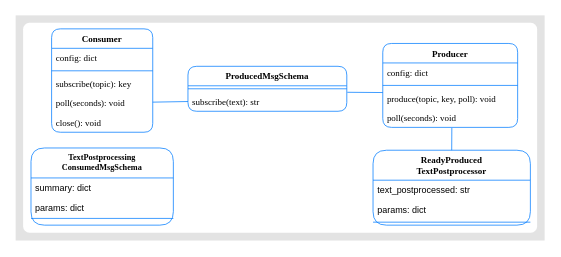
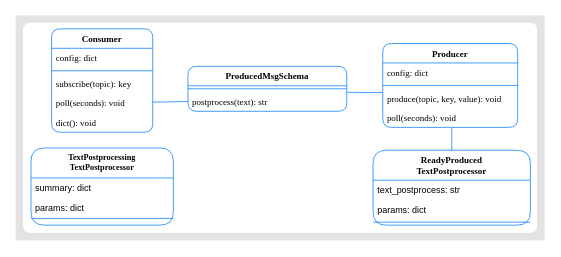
  <mxCell id="0" />
  <mxCell id="1" parent="0" />
  <mxCell id="2" value="" style="rounded=0;whiteSpace=wrap;html=1;fontFamily=Ubuntu;fontSource=https%3A%2F%2Ffonts.googleapis.com%2Fcss%3Ffamily%3DUbuntu;fontSize=8;align=left;arcSize=0;strokeColor=none;labelBorderColor=none;shadow=0;fillColor=#E3E3E3;" vertex="1" parent="1"><mxGeometry x="20" y="20" width="706" height="300.5" as="geometry" /></mxCell>
  <mxCell id="3" value="" style="rounded=1;whiteSpace=wrap;html=1;fontFamily=Ubuntu;fontSource=https%3A%2F%2Ffonts.googleapis.com%2Fcss%3Ffamily%3DUbuntu;fontSize=11;strokeColor=none;fillColor=#FFFFFF;arcSize=3;" vertex="1" parent="1"><mxGeometry x="30" y="30" width="686" height="280" as="geometry" /></mxCell>
  <mxCell id="4" value="ProducedMsgSchema" style="swimlane;fontStyle=1;align=center;verticalAlign=top;childLayout=stackLayout;horizontal=1;startSize=26;horizontalStack=0;resizeParent=1;resizeParentMax=0;resizeLast=0;collapsible=1;marginBottom=0;rounded=1;strokeColor=#007CFF;fontFamily=Ubuntu;fontSource=https%3A%2F%2Ffonts.googleapis.com%2Fcss%3Ffamily%3DUbuntu;" vertex="1" parent="1"><mxGeometry x="250" y="88" width="212" height="60" as="geometry" /></mxCell>
  <mxCell id="5" value="" style="line;strokeWidth=1;fillColor=none;align=left;verticalAlign=middle;spacingTop=-1;spacingLeft=3;spacingRight=3;rotatable=0;labelPosition=right;points=[];portConstraint=eastwest;strokeColor=#007CFF;" vertex="1" parent="4"><mxGeometry y="26" width="212" height="8" as="geometry" /></mxCell>
- <mxCell id="6" value="subscribe(text): str&#10;" style="text;strokeColor=none;fillColor=none;align=left;verticalAlign=top;spacingLeft=4;spacingRight=4;overflow=hidden;rotatable=0;points=[[0,0.5],[1,0.5]];portConstraint=eastwest;fontFamily=Ubuntu;fontSource=https%3A%2F%2Ffonts.googleapis.com%2Fcss%3Ffamily%3DUbuntu;" vertex="1" parent="4"><mxGeometry y="34" width="212" height="26" as="geometry" /></mxCell>
+ <mxCell id="6" value="postprocess(text): str&#10;" style="text;strokeColor=none;fillColor=none;align=left;verticalAlign=top;spacingLeft=4;spacingRight=4;overflow=hidden;rotatable=0;points=[[0,0.5],[1,0.5]];portConstraint=eastwest;fontFamily=Ubuntu;fontSource=https%3A%2F%2Ffonts.googleapis.com%2Fcss%3Ffamily%3DUbuntu;" vertex="1" parent="4"><mxGeometry y="34" width="212" height="26" as="geometry" /></mxCell>
  <mxCell id="7" value="ReadyProduced&#10;TextPostprocessor" style="swimlane;fontStyle=1;align=center;verticalAlign=top;childLayout=stackLayout;horizontal=1;startSize=40;horizontalStack=0;resizeParent=1;resizeParentMax=0;resizeLast=0;collapsible=1;marginBottom=0;rounded=1;strokeColor=#007CFF;fontFamily=Ubuntu;fontSource=https%3A%2F%2Ffonts.googleapis.com%2Fcss%3Ffamily%3DUbuntu;" vertex="1" parent="1"><mxGeometry x="497" y="200" width="210" height="100" as="geometry" /></mxCell>
- <mxCell id="8" value="text_postprocessed: str" style="text;strokeColor=none;fillColor=none;align=left;verticalAlign=top;spacingLeft=4;spacingRight=4;overflow=hidden;rotatable=0;points=[[0,0.5],[1,0.5]];portConstraint=eastwest;" vertex="1" parent="7"><mxGeometry y="40" width="210" height="26" as="geometry" /></mxCell>
+ <mxCell id="8" value="text_postprocess: str" style="text;strokeColor=none;fillColor=none;align=left;verticalAlign=top;spacingLeft=4;spacingRight=4;overflow=hidden;rotatable=0;points=[[0,0.5],[1,0.5]];portConstraint=eastwest;" vertex="1" parent="7"><mxGeometry y="40" width="210" height="26" as="geometry" /></mxCell>
  <mxCell id="9" value="params: dict" style="text;strokeColor=none;fillColor=none;align=left;verticalAlign=top;spacingLeft=4;spacingRight=4;overflow=hidden;rotatable=0;points=[[0,0.5],[1,0.5]];portConstraint=eastwest;" vertex="1" parent="7"><mxGeometry y="66" width="210" height="26" as="geometry" /></mxCell>
  <mxCell id="10" value="" style="line;strokeWidth=1;fillColor=none;align=left;verticalAlign=middle;spacingTop=-1;spacingLeft=3;spacingRight=3;rotatable=0;labelPosition=right;points=[];portConstraint=eastwest;strokeColor=#007CFF;" vertex="1" parent="7"><mxGeometry y="92" width="210" height="8" as="geometry" /></mxCell>
- <mxCell id="11" value="TextPostprocessing&#10;ConsumedMsgSchema" style="swimlane;fontStyle=1;align=center;verticalAlign=top;childLayout=stackLayout;horizontal=1;startSize=40;horizontalStack=0;resizeParent=1;resizeParentMax=0;resizeLast=0;collapsible=1;marginBottom=0;rounded=1;strokeColor=#007CFF;fontFamily=Ubuntu;fontSource=https%3A%2F%2Ffonts.googleapis.com%2Fcss%3Ffamily%3DUbuntu;fontSize=11;" vertex="1" parent="1"><mxGeometry x="40.5" y="197" width="190" height="103" as="geometry" /></mxCell>
+ <mxCell id="11" value="TextPostprocessing&#10;TextPostprocessor" style="swimlane;fontStyle=1;align=center;verticalAlign=top;childLayout=stackLayout;horizontal=1;startSize=40;horizontalStack=0;resizeParent=1;resizeParentMax=0;resizeLast=0;collapsible=1;marginBottom=0;rounded=1;strokeColor=#007CFF;fontFamily=Ubuntu;fontSource=https%3A%2F%2Ffonts.googleapis.com%2Fcss%3Ffamily%3DUbuntu;fontSize=11;" vertex="1" parent="1"><mxGeometry x="40.5" y="197" width="190" height="103" as="geometry" /></mxCell>
  <mxCell id="12" value="summary: dict&#10;" style="text;strokeColor=none;fillColor=none;align=left;verticalAlign=top;spacingLeft=4;spacingRight=4;overflow=hidden;rotatable=0;points=[[0,0.5],[1,0.5]];portConstraint=eastwest;" vertex="1" parent="11"><mxGeometry y="40" width="190" height="26" as="geometry" /></mxCell>
  <mxCell id="13" value="params: dict" style="text;strokeColor=none;fillColor=none;align=left;verticalAlign=top;spacingLeft=4;spacingRight=4;overflow=hidden;rotatable=0;points=[[0,0.5],[1,0.5]];portConstraint=eastwest;" vertex="1" parent="11"><mxGeometry y="66" width="190" height="19" as="geometry" /></mxCell>
  <mxCell id="14" value="" style="line;strokeWidth=1;fillColor=none;align=left;verticalAlign=middle;spacingTop=-1;spacingLeft=3;spacingRight=3;rotatable=0;labelPosition=right;points=[];portConstraint=eastwest;strokeColor=#007CFF;" vertex="1" parent="11"><mxGeometry y="85" width="190" height="18" as="geometry" /></mxCell>
  <mxCell id="15" value="Producer" style="swimlane;fontStyle=1;align=center;verticalAlign=top;childLayout=stackLayout;horizontal=1;startSize=26;horizontalStack=0;resizeParent=1;resizeParentMax=0;resizeLast=0;collapsible=1;marginBottom=0;rounded=1;strokeColor=#007CFF;fontFamily=Ubuntu;fontSource=https%3A%2F%2Ffonts.googleapis.com%2Fcss%3Ffamily%3DUbuntu;" vertex="1" parent="1"><mxGeometry x="510" y="57.5" width="180" height="112" as="geometry" /></mxCell>
  <mxCell id="16" value="config: dict" style="text;strokeColor=none;fillColor=none;align=left;verticalAlign=top;spacingLeft=4;spacingRight=4;overflow=hidden;rotatable=0;points=[[0,0.5],[1,0.5]];portConstraint=eastwest;fontFamily=Ubuntu;fontSource=https%3A%2F%2Ffonts.googleapis.com%2Fcss%3Ffamily%3DUbuntu;" vertex="1" parent="15"><mxGeometry y="26" width="180" height="26" as="geometry" /></mxCell>
  <mxCell id="17" value="" style="line;strokeWidth=1;fillColor=none;align=left;verticalAlign=middle;spacingTop=-1;spacingLeft=3;spacingRight=3;rotatable=0;labelPosition=right;points=[];portConstraint=eastwest;strokeColor=#007CFF;" vertex="1" parent="15"><mxGeometry y="52" width="180" height="8" as="geometry" /></mxCell>
- <mxCell id="18" value="produce(topic, key, poll): void" style="text;strokeColor=none;fillColor=none;align=left;verticalAlign=top;spacingLeft=4;spacingRight=4;overflow=hidden;rotatable=0;points=[[0,0.5],[1,0.5]];portConstraint=eastwest;fontFamily=Ubuntu;fontSource=https%3A%2F%2Ffonts.googleapis.com%2Fcss%3Ffamily%3DUbuntu;" vertex="1" parent="15"><mxGeometry y="60" width="180" height="26" as="geometry" /></mxCell>
+ <mxCell id="18" value="produce(topic, key, value): void" style="text;strokeColor=none;fillColor=none;align=left;verticalAlign=top;spacingLeft=4;spacingRight=4;overflow=hidden;rotatable=0;points=[[0,0.5],[1,0.5]];portConstraint=eastwest;fontFamily=Ubuntu;fontSource=https%3A%2F%2Ffonts.googleapis.com%2Fcss%3Ffamily%3DUbuntu;" vertex="1" parent="15"><mxGeometry y="60" width="180" height="26" as="geometry" /></mxCell>
  <mxCell id="19" value="poll(seconds): void" style="text;strokeColor=none;fillColor=none;align=left;verticalAlign=top;spacingLeft=4;spacingRight=4;overflow=hidden;rotatable=0;points=[[0,0.5],[1,0.5]];portConstraint=eastwest;fontFamily=Ubuntu;fontSource=https%3A%2F%2Ffonts.googleapis.com%2Fcss%3Ffamily%3DUbuntu;" vertex="1" parent="15"><mxGeometry y="86" width="180" height="26" as="geometry" /></mxCell>
  <mxCell id="20" value="Consumer" style="swimlane;fontStyle=1;align=center;verticalAlign=top;childLayout=stackLayout;horizontal=1;startSize=26;horizontalStack=0;resizeParent=1;resizeParentMax=0;resizeLast=0;collapsible=1;marginBottom=0;rounded=1;strokeColor=#007CFF;fontFamily=Ubuntu;fontSource=https%3A%2F%2Ffonts.googleapis.com%2Fcss%3Ffamily%3DUbuntu;" vertex="1" parent="1"><mxGeometry x="68" y="38" width="135" height="138" as="geometry" /></mxCell>
  <mxCell id="21" value="config: dict" style="text;strokeColor=none;fillColor=none;align=left;verticalAlign=top;spacingLeft=4;spacingRight=4;overflow=hidden;rotatable=0;points=[[0,0.5],[1,0.5]];portConstraint=eastwest;fontFamily=Ubuntu;fontSource=https%3A%2F%2Ffonts.googleapis.com%2Fcss%3Ffamily%3DUbuntu;" vertex="1" parent="20"><mxGeometry y="26" width="135" height="26" as="geometry" /></mxCell>
  <mxCell id="22" value="" style="line;strokeWidth=1;fillColor=none;align=left;verticalAlign=middle;spacingTop=-1;spacingLeft=3;spacingRight=3;rotatable=0;labelPosition=right;points=[];portConstraint=eastwest;strokeColor=#007CFF;" vertex="1" parent="20"><mxGeometry y="52" width="135" height="8" as="geometry" /></mxCell>
  <mxCell id="23" value="subscribe(topic): key" style="text;strokeColor=none;fillColor=none;align=left;verticalAlign=top;spacingLeft=4;spacingRight=4;overflow=hidden;rotatable=0;points=[[0,0.5],[1,0.5]];portConstraint=eastwest;fontFamily=Ubuntu;fontSource=https%3A%2F%2Ffonts.googleapis.com%2Fcss%3Ffamily%3DUbuntu;" vertex="1" parent="20"><mxGeometry y="60" width="135" height="26" as="geometry" /></mxCell>
  <mxCell id="24" value="poll(seconds): void" style="text;strokeColor=none;fillColor=none;align=left;verticalAlign=top;spacingLeft=4;spacingRight=4;overflow=hidden;rotatable=0;points=[[0,0.5],[1,0.5]];portConstraint=eastwest;fontFamily=Ubuntu;fontSource=https%3A%2F%2Ffonts.googleapis.com%2Fcss%3Ffamily%3DUbuntu;" vertex="1" parent="20"><mxGeometry y="86" width="135" height="26" as="geometry" /></mxCell>
- <mxCell id="25" value="close(): void" style="text;strokeColor=none;fillColor=none;align=left;verticalAlign=top;spacingLeft=4;spacingRight=4;overflow=hidden;rotatable=0;points=[[0,0.5],[1,0.5]];portConstraint=eastwest;fontFamily=Ubuntu;fontSource=https%3A%2F%2Ffonts.googleapis.com%2Fcss%3Ffamily%3DUbuntu;" vertex="1" parent="20"><mxGeometry y="112" width="135" height="26" as="geometry" /></mxCell>
+ <mxCell id="25" value="dict(): void" style="text;strokeColor=none;fillColor=none;align=left;verticalAlign=top;spacingLeft=4;spacingRight=4;overflow=hidden;rotatable=0;points=[[0,0.5],[1,0.5]];portConstraint=eastwest;fontFamily=Ubuntu;fontSource=https%3A%2F%2Ffonts.googleapis.com%2Fcss%3Ffamily%3DUbuntu;" vertex="1" parent="20"><mxGeometry y="112" width="135" height="26" as="geometry" /></mxCell>
  <mxCell id="26" style="edgeStyle=orthogonalEdgeStyle;rounded=0;orthogonalLoop=1;jettySize=auto;html=1;entryX=0.512;entryY=1.029;entryDx=0;entryDy=0;entryPerimeter=0;endArrow=none;endFill=0;strokeColor=#007CFF;fontFamily=Ubuntu;fontSource=https%3A%2F%2Ffonts.googleapis.com%2Fcss%3Ffamily%3DUbuntu;fontSize=11;exitX=0.5;exitY=0;exitDx=0;exitDy=0;" edge="1" parent="1" source="7" target="19"><mxGeometry relative="1" as="geometry" /></mxCell>
  <mxCell id="27" style="edgeStyle=none;rounded=0;orthogonalLoop=1;jettySize=auto;html=1;entryX=1.003;entryY=0.026;entryDx=0;entryDy=0;entryPerimeter=0;endArrow=none;endFill=0;strokeColor=#007CFF;fontFamily=Ubuntu;fontSource=https%3A%2F%2Ffonts.googleapis.com%2Fcss%3Ffamily%3DUbuntu;fontSize=11;" edge="1" parent="1" target="6"><mxGeometry relative="1" as="geometry"><mxPoint x="510" y="123" as="sourcePoint" /><mxPoint x="462" y="131.08" as="targetPoint" /></mxGeometry></mxCell>
  <mxCell id="28" style="edgeStyle=none;rounded=0;orthogonalLoop=1;jettySize=auto;html=1;entryX=0;entryY=0.5;entryDx=0;entryDy=0;endArrow=none;endFill=0;strokeColor=#007CFF;fontFamily=Ubuntu;fontSource=https%3A%2F%2Ffonts.googleapis.com%2Fcss%3Ffamily%3DUbuntu;fontSize=11;" edge="1" parent="1" source="24" target="6"><mxGeometry relative="1" as="geometry" /></mxCell>
